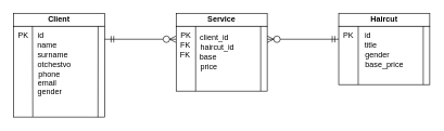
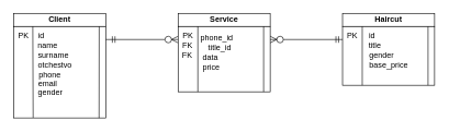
  <mxCell id="0" />
  <mxCell id="1" parent="0" />
  <mxCell id="2" value="" style="rounded=0;whiteSpace=wrap;html=1;" vertex="1" parent="1"><mxGeometry x="20" y="20" width="140" height="20" as="geometry" /></mxCell>
  <mxCell id="3" value="&lt;b&gt;Client&lt;/b&gt;" style="text;html=1;align=center;verticalAlign=middle;whiteSpace=wrap;rounded=0;" vertex="1" parent="1"><mxGeometry x="20" y="20" width="140" height="20" as="geometry" /></mxCell>
  <mxCell id="4" value="" style="rounded=0;whiteSpace=wrap;html=1;" vertex="1" parent="1"><mxGeometry x="20" y="40" width="140" height="140" as="geometry" /></mxCell>
  <mxCell id="5" value="" style="endArrow=none;html=1;rounded=0;entryX=0.927;entryY=1.001;entryDx=0;entryDy=0;entryPerimeter=0;" edge="1" parent="1" target="4"><mxGeometry width="50" height="50" relative="1" as="geometry"><mxPoint x="150" y="40" as="sourcePoint" /><mxPoint x="150" y="100" as="targetPoint" /></mxGeometry></mxCell>
  <mxCell id="6" value="" style="endArrow=none;html=1;rounded=0;entryX=0.211;entryY=0.998;entryDx=0;entryDy=0;entryPerimeter=0;" edge="1" parent="1" target="4"><mxGeometry width="50" height="50" relative="1" as="geometry"><mxPoint x="49" y="40" as="sourcePoint" /><mxPoint x="49" y="160" as="targetPoint" /></mxGeometry></mxCell>
  <mxCell id="7" value="id" style="text;html=1;align=center;verticalAlign=middle;whiteSpace=wrap;rounded=0;" vertex="1" parent="1"><mxGeometry x="47" y="50" width="30" height="10" as="geometry" /></mxCell>
  <mxCell id="8" value="name" style="text;html=1;align=center;verticalAlign=middle;whiteSpace=wrap;rounded=0;" vertex="1" parent="1"><mxGeometry x="47" y="65" width="50" height="10" as="geometry" /></mxCell>
  <mxCell id="9" value="surname" style="text;html=1;align=center;verticalAlign=middle;whiteSpace=wrap;rounded=0;" vertex="1" parent="1"><mxGeometry x="45.5" y="80" width="69" height="10" as="geometry" /></mxCell>
  <mxCell id="10" value="PK" style="text;html=1;align=center;verticalAlign=middle;whiteSpace=wrap;rounded=0;" vertex="1" parent="1"><mxGeometry x="20" y="50" width="30" height="10" as="geometry" /></mxCell>
  <mxCell id="11" value="" style="endArrow=none;html=1;rounded=0;" edge="1" parent="1"><mxGeometry width="50" height="50" relative="1" as="geometry"><mxPoint x="160" y="60" as="sourcePoint" /><mxPoint x="250" y="60" as="targetPoint" /></mxGeometry></mxCell>
  <mxCell id="12" value="" style="endArrow=none;html=1;rounded=0;exitX=1;exitY=0.5;exitDx=0;exitDy=0;entryX=0;entryY=0.5;entryDx=0;entryDy=0;" edge="1" parent="1" source="13" target="25"><mxGeometry width="50" height="50" relative="1" as="geometry"><mxPoint x="280" y="60" as="sourcePoint" /><mxPoint x="270" y="50" as="targetPoint" /></mxGeometry></mxCell>
  <mxCell id="13" value="" style="ellipse;whiteSpace=wrap;html=1;aspect=fixed;" vertex="1" parent="1"><mxGeometry x="250" y="55" width="10" height="10" as="geometry" /></mxCell>
  <mxCell id="14" value="" style="endArrow=none;html=1;rounded=0;exitX=1;exitY=0.5;exitDx=0;exitDy=0;" edge="1" parent="1" source="13"><mxGeometry width="50" height="50" relative="1" as="geometry"><mxPoint x="340" y="60" as="sourcePoint" /><mxPoint x="270" y="60" as="targetPoint" /></mxGeometry></mxCell>
  <mxCell id="15" value="" style="endArrow=none;html=1;rounded=0;exitX=1;exitY=0.5;exitDx=0;exitDy=0;entryX=0;entryY=0;entryDx=0;entryDy=0;" edge="1" parent="1" source="13" target="26"><mxGeometry width="50" height="50" relative="1" as="geometry"><mxPoint x="330" y="70" as="sourcePoint" /><mxPoint x="270" y="70" as="targetPoint" /></mxGeometry></mxCell>
  <mxCell id="16" value="" style="endArrow=none;html=1;rounded=0;" edge="1" parent="1"><mxGeometry width="50" height="50" relative="1" as="geometry"><mxPoint x="170" y="65" as="sourcePoint" /><mxPoint x="170" y="55" as="targetPoint" /></mxGeometry></mxCell>
  <mxCell id="17" value="" style="endArrow=none;html=1;rounded=0;" edge="1" parent="1"><mxGeometry width="50" height="50" relative="1" as="geometry"><mxPoint x="174" y="65" as="sourcePoint" /><mxPoint x="174" y="55" as="targetPoint" /></mxGeometry></mxCell>
  <mxCell id="18" value="" style="rounded=0;whiteSpace=wrap;html=1;" vertex="1" parent="1"><mxGeometry x="270" y="20" width="140" height="20" as="geometry" /></mxCell>
  <mxCell id="19" value="&lt;b&gt;Service&lt;/b&gt;" style="text;html=1;align=center;verticalAlign=middle;whiteSpace=wrap;rounded=0;" vertex="1" parent="1"><mxGeometry x="270" y="20" width="140" height="20" as="geometry" /></mxCell>
  <mxCell id="20" value="" style="rounded=0;whiteSpace=wrap;html=1;" vertex="1" parent="1"><mxGeometry x="270" y="40" width="140" height="100" as="geometry" /></mxCell>
  <mxCell id="21" value="" style="endArrow=none;html=1;rounded=0;" edge="1" parent="1"><mxGeometry width="50" height="50" relative="1" as="geometry"><mxPoint x="400" y="40" as="sourcePoint" /><mxPoint x="400" y="140" as="targetPoint" /></mxGeometry></mxCell>
  <mxCell id="22" value="" style="endArrow=none;html=1;rounded=0;" edge="1" parent="1"><mxGeometry width="50" height="50" relative="1" as="geometry"><mxPoint x="300" y="40" as="sourcePoint" /><mxPoint x="300" y="140" as="targetPoint" /></mxGeometry></mxCell>
- <mxCell id="23" value="client_id" style="text;html=1;align=center;verticalAlign=middle;whiteSpace=wrap;rounded=0;" vertex="1" parent="1"><mxGeometry x="299" y="52" width="60" height="10" as="geometry" /></mxCell>
- <mxCell id="24" value="haircut_id" style="text;html=1;align=center;verticalAlign=middle;whiteSpace=wrap;rounded=0;" vertex="1" parent="1"><mxGeometry x="299" y="67" width="69" height="10" as="geometry" /></mxCell>
+ <mxCell id="23" value="phone_id" style="text;html=1;align=center;verticalAlign=middle;whiteSpace=wrap;rounded=0;" vertex="1" parent="1"><mxGeometry x="299" y="52" width="60" height="10" as="geometry" /></mxCell>
+ <mxCell id="24" value="title_id" style="text;html=1;align=center;verticalAlign=middle;whiteSpace=wrap;rounded=0;" vertex="1" parent="1"><mxGeometry x="299" y="67" width="69" height="10" as="geometry" /></mxCell>
  <mxCell id="25" value="PK" style="text;html=1;align=center;verticalAlign=middle;whiteSpace=wrap;rounded=0;" vertex="1" parent="1"><mxGeometry x="270" y="50" width="30" height="10" as="geometry" /></mxCell>
  <mxCell id="26" value="FK" style="text;html=1;align=center;verticalAlign=middle;whiteSpace=wrap;rounded=0;" vertex="1" parent="1"><mxGeometry x="270" y="65" width="29" height="10" as="geometry" /></mxCell>
  <mxCell id="27" value="FK" style="text;html=1;align=center;verticalAlign=middle;whiteSpace=wrap;rounded=0;" vertex="1" parent="1"><mxGeometry x="269" y="80" width="30" height="10" as="geometry" /></mxCell>
- <mxCell id="28" value="base" style="text;html=1;align=center;verticalAlign=middle;whiteSpace=wrap;rounded=0;" vertex="1" parent="1"><mxGeometry x="300" y="82" width="39" height="10" as="geometry" /></mxCell>
+ <mxCell id="28" value="data" style="text;html=1;align=center;verticalAlign=middle;whiteSpace=wrap;rounded=0;" vertex="1" parent="1"><mxGeometry x="300" y="82" width="39" height="10" as="geometry" /></mxCell>
  <mxCell id="29" value="price" style="text;html=1;align=center;verticalAlign=middle;whiteSpace=wrap;rounded=0;" vertex="1" parent="1"><mxGeometry x="301" y="98" width="39" height="10" as="geometry" /></mxCell>
  <mxCell id="30" value="" style="endArrow=none;html=1;rounded=0;exitX=1;exitY=0.5;exitDx=0;exitDy=0;" edge="1" parent="1" source="31"><mxGeometry width="50" height="50" relative="1" as="geometry"><mxPoint x="490" y="60" as="sourcePoint" /><mxPoint x="410" y="55" as="targetPoint" /></mxGeometry></mxCell>
  <mxCell id="31" value="" style="ellipse;whiteSpace=wrap;html=1;aspect=fixed;rotation=-180;" vertex="1" parent="1"><mxGeometry x="420" y="55" width="10" height="10" as="geometry" /></mxCell>
  <mxCell id="32" value="" style="endArrow=none;html=1;rounded=0;exitX=1;exitY=0.5;exitDx=0;exitDy=0;" edge="1" parent="1" source="31"><mxGeometry width="50" height="50" relative="1" as="geometry"><mxPoint x="550" y="60" as="sourcePoint" /><mxPoint x="410" y="60" as="targetPoint" /></mxGeometry></mxCell>
  <mxCell id="33" value="" style="endArrow=none;html=1;rounded=0;exitX=1;exitY=0.5;exitDx=0;exitDy=0;entryX=1;entryY=0.25;entryDx=0;entryDy=0;" edge="1" parent="1" source="31" target="20"><mxGeometry width="50" height="50" relative="1" as="geometry"><mxPoint x="540" y="70" as="sourcePoint" /><mxPoint x="430" y="70" as="targetPoint" /></mxGeometry></mxCell>
  <mxCell id="34" value="" style="rounded=0;whiteSpace=wrap;html=1;" vertex="1" parent="1"><mxGeometry x="520" y="20" width="140" height="20" as="geometry" /></mxCell>
  <mxCell id="35" value="&lt;b&gt;Haircut&lt;/b&gt;" style="text;html=1;align=center;verticalAlign=middle;whiteSpace=wrap;rounded=0;" vertex="1" parent="1"><mxGeometry x="520" y="20" width="140" height="20" as="geometry" /></mxCell>
  <mxCell id="36" value="" style="rounded=0;whiteSpace=wrap;html=1;" vertex="1" parent="1"><mxGeometry x="520" y="40" width="140" height="90" as="geometry" /></mxCell>
  <mxCell id="37" value="" style="endArrow=none;html=1;rounded=0;" edge="1" parent="1"><mxGeometry width="50" height="50" relative="1" as="geometry"><mxPoint x="650" y="40" as="sourcePoint" /><mxPoint x="650" y="130" as="targetPoint" /></mxGeometry></mxCell>
  <mxCell id="38" value="" style="endArrow=none;html=1;rounded=0;" edge="1" parent="1"><mxGeometry width="50" height="50" relative="1" as="geometry"><mxPoint x="550" y="40" as="sourcePoint" /><mxPoint x="550" y="130" as="targetPoint" /></mxGeometry></mxCell>
  <mxCell id="39" value="id" style="text;html=1;align=center;verticalAlign=middle;whiteSpace=wrap;rounded=0;" vertex="1" parent="1"><mxGeometry x="550" y="50" width="30" height="10" as="geometry" /></mxCell>
  <mxCell id="40" value="title" style="text;html=1;align=center;verticalAlign=middle;whiteSpace=wrap;rounded=0;" vertex="1" parent="1"><mxGeometry x="549" y="65" width="41" height="10" as="geometry" /></mxCell>
  <mxCell id="41" value="gender" style="text;html=1;align=center;verticalAlign=middle;whiteSpace=wrap;rounded=0;" vertex="1" parent="1"><mxGeometry x="549" y="80" width="61" height="10" as="geometry" /></mxCell>
  <mxCell id="42" value="PK" style="text;html=1;align=center;verticalAlign=middle;whiteSpace=wrap;rounded=0;" vertex="1" parent="1"><mxGeometry x="520" y="50" width="30" height="10" as="geometry" /></mxCell>
  <mxCell id="43" value="base_price" style="text;html=1;align=center;verticalAlign=middle;whiteSpace=wrap;rounded=0;" vertex="1" parent="1"><mxGeometry x="549" y="95" width="83" height="10" as="geometry" /></mxCell>
  <mxCell id="44" value="" style="endArrow=none;html=1;rounded=0;" edge="1" parent="1"><mxGeometry width="50" height="50" relative="1" as="geometry"><mxPoint x="430" y="60" as="sourcePoint" /><mxPoint x="520" y="60" as="targetPoint" /></mxGeometry></mxCell>
  <mxCell id="45" value="" style="endArrow=none;html=1;rounded=0;" edge="1" parent="1"><mxGeometry width="50" height="50" relative="1" as="geometry"><mxPoint x="510" y="65" as="sourcePoint" /><mxPoint x="510" y="55" as="targetPoint" /></mxGeometry></mxCell>
  <mxCell id="46" value="" style="endArrow=none;html=1;rounded=0;" edge="1" parent="1"><mxGeometry width="50" height="50" relative="1" as="geometry"><mxPoint x="514" y="65" as="sourcePoint" /><mxPoint x="514" y="55" as="targetPoint" /></mxGeometry></mxCell>
  <mxCell id="47" value="otchestvo" style="text;html=1;align=center;verticalAlign=middle;whiteSpace=wrap;rounded=0;" vertex="1" parent="1"><mxGeometry x="42.5" y="95" width="80" height="10" as="geometry" /></mxCell>
  <mxCell id="48" value="phone" style="text;html=1;align=center;verticalAlign=middle;whiteSpace=wrap;rounded=0;" vertex="1" parent="1"><mxGeometry x="50" y="109" width="50" height="10" as="geometry" /></mxCell>
  <mxCell id="49" value="email" style="text;html=1;align=center;verticalAlign=middle;whiteSpace=wrap;rounded=0;" vertex="1" parent="1"><mxGeometry x="52" y="123" width="40" height="10" as="geometry" /></mxCell>
  <mxCell id="50" value="gender" style="text;html=1;align=center;verticalAlign=middle;whiteSpace=wrap;rounded=0;" vertex="1" parent="1"><mxGeometry x="52" y="136" width="48" height="10" as="geometry" /></mxCell>
